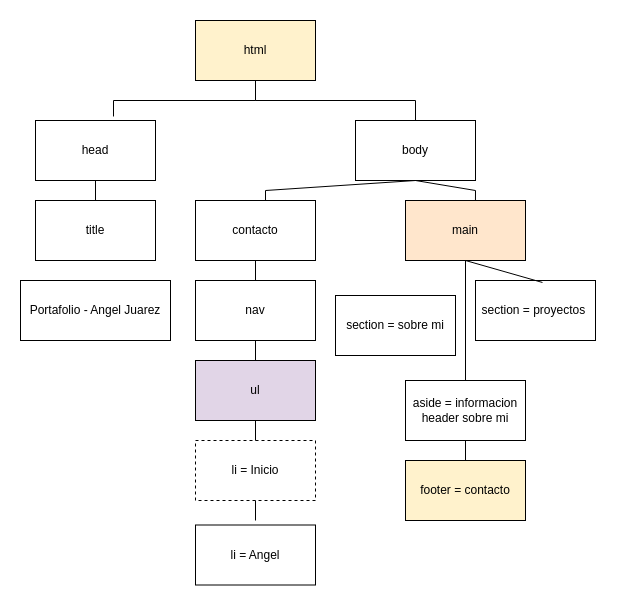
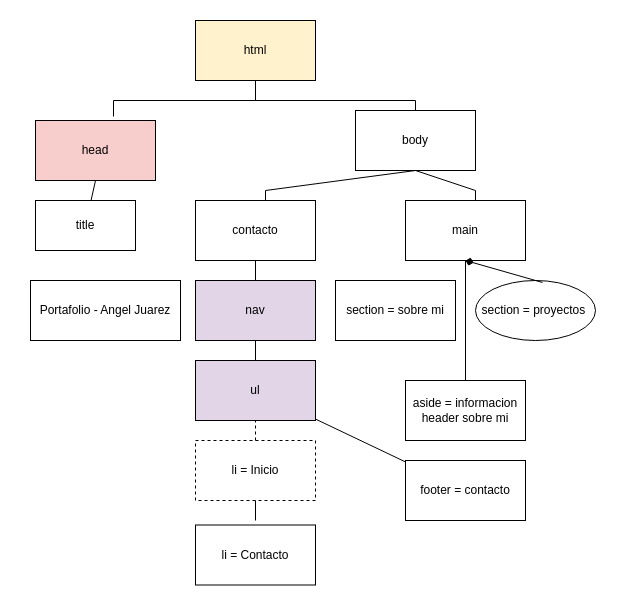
  <mxCell id="0" />
  <mxCell id="1" parent="0" />
  <mxCell id="2" value="html" style="rounded=0;whiteSpace=wrap;html=1;fillColor=#fff2cc;" vertex="1" parent="1"><mxGeometry x="195" y="20" width="120" height="60" as="geometry" /></mxCell>
- <mxCell id="3" value="head" style="rounded=0;whiteSpace=wrap;html=1;" vertex="1" parent="1"><mxGeometry x="35" y="120" width="120" height="60" as="geometry" /></mxCell>
- <mxCell id="4" value="body" style="rounded=0;whiteSpace=wrap;html=1;" vertex="1" parent="1"><mxGeometry x="355" y="120" width="120" height="60" as="geometry" /></mxCell>
- <mxCell id="5" value="title" style="rounded=0;whiteSpace=wrap;html=1;" vertex="1" parent="1"><mxGeometry x="35" y="200" width="120" height="60" as="geometry" /></mxCell>
- <mxCell id="6" value="Portafolio - Angel Juarez" style="rounded=0;whiteSpace=wrap;html=1;" vertex="1" parent="1"><mxGeometry x="20" y="280" width="150" height="60" as="geometry" /></mxCell>
+ <mxCell id="3" value="head" style="rounded=0;whiteSpace=wrap;html=1;fillColor=#f8cecc;" vertex="1" parent="1"><mxGeometry x="35" y="120" width="120" height="60" as="geometry" /></mxCell>
+ <mxCell id="4" value="body" style="rounded=0;whiteSpace=wrap;html=1;" vertex="1" parent="1"><mxGeometry x="355" y="110" width="120" height="60" as="geometry" /></mxCell>
+ <mxCell id="5" value="title" style="rounded=0;whiteSpace=wrap;html=1;" vertex="1" parent="1"><mxGeometry x="35" y="200" width="100" height="50" as="geometry" /></mxCell>
+ <mxCell id="6" value="Portafolio - Angel Juarez" style="rounded=0;whiteSpace=wrap;html=1;" vertex="1" parent="1"><mxGeometry x="30" y="280" width="150" height="60" as="geometry" /></mxCell>
  <mxCell id="7" value="contacto" style="rounded=0;whiteSpace=wrap;html=1;" vertex="1" parent="1"><mxGeometry x="195" y="200" width="120" height="60" as="geometry" /></mxCell>
- <mxCell id="8" value="nav" style="rounded=0;whiteSpace=wrap;html=1;" vertex="1" parent="1"><mxGeometry x="195" y="280" width="120" height="60" as="geometry" /></mxCell>
+ <mxCell id="8" value="nav" style="rounded=0;whiteSpace=wrap;html=1;fillColor=#e1d5e7;" vertex="1" parent="1"><mxGeometry x="195" y="280" width="120" height="60" as="geometry" /></mxCell>
  <mxCell id="9" value="ul" style="rounded=0;whiteSpace=wrap;html=1;fillColor=#e1d5e7;" vertex="1" parent="1"><mxGeometry x="195" y="360" width="120" height="60" as="geometry" /></mxCell>
- <mxCell id="10" value="li = Angel" style="rounded=0;whiteSpace=wrap;html=1;" vertex="1" parent="1"><mxGeometry x="195" y="524.5" width="120" height="60" as="geometry" /></mxCell>
+ <mxCell id="10" value="li = Contacto" style="rounded=0;whiteSpace=wrap;html=1;" vertex="1" parent="1"><mxGeometry x="195" y="524.5" width="120" height="60" as="geometry" /></mxCell>
  <mxCell id="11" value="li = Inicio" style="rounded=0;whiteSpace=wrap;html=1;dashed=1;" vertex="1" parent="1"><mxGeometry x="195" y="440" width="120" height="60" as="geometry" /></mxCell>
- <mxCell id="12" value="main" style="rounded=0;whiteSpace=wrap;html=1;fillColor=#ffe6cc;" vertex="1" parent="1"><mxGeometry x="405" y="200" width="120" height="60" as="geometry" /></mxCell>
- <mxCell id="13" value="section = sobre mi" style="rounded=0;whiteSpace=wrap;html=1;" vertex="1" parent="1"><mxGeometry x="335" y="295" width="120" height="60" as="geometry" /></mxCell>
- <mxCell id="14" value="section = proyectos&amp;nbsp;" style="rounded=0;whiteSpace=wrap;html=1;" vertex="1" parent="1"><mxGeometry x="475" y="280" width="120" height="60" as="geometry" /></mxCell>
+ <mxCell id="12" value="main" style="rounded=0;whiteSpace=wrap;html=1;" vertex="1" parent="1"><mxGeometry x="405" y="200" width="120" height="60" as="geometry" /></mxCell>
+ <mxCell id="13" value="section = sobre mi" style="rounded=0;whiteSpace=wrap;html=1;" vertex="1" parent="1"><mxGeometry x="335" y="280" width="120" height="60" as="geometry" /></mxCell>
+ <mxCell id="14" value="section = proyectos&amp;nbsp;" style="ellipse;whiteSpace=wrap;html=1;" vertex="1" parent="1"><mxGeometry x="475" y="280" width="120" height="60" as="geometry" /></mxCell>
  <mxCell id="15" style="edgeStyle=orthogonalEdgeStyle;rounded=0;orthogonalLoop=1;jettySize=auto;html=1;exitX=0.5;exitY=1;exitDx=0;exitDy=0;" edge="1" parent="1" source="13" target="13"><mxGeometry relative="1" as="geometry" /></mxCell>
  <mxCell id="16" value="aside = informacion header sobre mi" style="rounded=0;whiteSpace=wrap;html=1;" vertex="1" parent="1"><mxGeometry x="405" y="380" width="120" height="60" as="geometry" /></mxCell>
- <mxCell id="17" value="footer = contacto" style="rounded=0;whiteSpace=wrap;html=1;fillColor=#fff2cc;" vertex="1" parent="1"><mxGeometry x="405" y="460" width="120" height="60" as="geometry" /></mxCell>
+ <mxCell id="17" value="footer = contacto" style="rounded=0;whiteSpace=wrap;html=1;" vertex="1" parent="1"><mxGeometry x="405" y="460" width="120" height="60" as="geometry" /></mxCell>
  <mxCell id="18" value="" style="endArrow=none;html=1;rounded=0;exitX=0.65;exitY=-0.067;exitDx=0;exitDy=0;exitPerimeter=0;" edge="1" parent="1" source="3"><mxGeometry width="50" height="50" relative="1" as="geometry"><mxPoint x="115" y="100" as="sourcePoint" /><mxPoint x="255" y="80" as="targetPoint" /><Array as="points"><mxPoint x="113" y="100" /><mxPoint x="255" y="100" /></Array></mxGeometry></mxCell>
  <mxCell id="19" value="" style="endArrow=none;html=1;rounded=0;exitX=0.5;exitY=0;exitDx=0;exitDy=0;" edge="1" parent="1" source="4"><mxGeometry width="50" height="50" relative="1" as="geometry"><mxPoint x="205" y="130" as="sourcePoint" /><mxPoint x="255" y="80" as="targetPoint" /><Array as="points"><mxPoint x="415" y="100" /><mxPoint x="255" y="100" /></Array></mxGeometry></mxCell>
  <mxCell id="20" value="" style="endArrow=none;html=1;rounded=0;exitX=0.5;exitY=1;exitDx=0;exitDy=0;" edge="1" parent="1" source="3" target="5"><mxGeometry width="50" height="50" relative="1" as="geometry"><mxPoint x="225" y="440" as="sourcePoint" /><mxPoint x="275" y="390" as="targetPoint" /></mxGeometry></mxCell>
  <mxCell id="21" value="" style="endArrow=none;html=1;rounded=0;entryX=0.5;entryY=1;entryDx=0;entryDy=0;" edge="1" parent="1" target="4"><mxGeometry width="50" height="50" relative="1" as="geometry"><mxPoint x="265" y="200" as="sourcePoint" /><mxPoint x="275" y="390" as="targetPoint" /><Array as="points"><mxPoint x="265" y="190" /></Array></mxGeometry></mxCell>
  <mxCell id="22" value="" style="endArrow=none;html=1;rounded=0;entryX=0.5;entryY=1;entryDx=0;entryDy=0;exitX=0.583;exitY=0;exitDx=0;exitDy=0;exitPerimeter=0;" edge="1" parent="1" source="12" target="4"><mxGeometry width="50" height="50" relative="1" as="geometry"><mxPoint x="225" y="440" as="sourcePoint" /><mxPoint x="275" y="390" as="targetPoint" /><Array as="points"><mxPoint x="475" y="190" /></Array></mxGeometry></mxCell>
  <mxCell id="23" value="" style="endArrow=none;html=1;rounded=0;entryX=0.5;entryY=1;entryDx=0;entryDy=0;" edge="1" parent="1" target="7"><mxGeometry width="50" height="50" relative="1" as="geometry"><mxPoint x="255" y="280" as="sourcePoint" /><mxPoint x="275" y="390" as="targetPoint" /></mxGeometry></mxCell>
  <mxCell id="24" value="" style="endArrow=none;html=1;rounded=0;exitX=0.5;exitY=0;exitDx=0;exitDy=0;" edge="1" parent="1" source="9"><mxGeometry width="50" height="50" relative="1" as="geometry"><mxPoint x="225" y="440" as="sourcePoint" /><mxPoint x="255" y="340" as="targetPoint" /></mxGeometry></mxCell>
- <mxCell id="25" value="" style="endArrow=none;html=1;rounded=0;entryX=0.5;entryY=1;entryDx=0;entryDy=0;exitX=0.5;exitY=0;exitDx=0;exitDy=0;" edge="1" parent="1" source="11" target="9"><mxGeometry width="50" height="50" relative="1" as="geometry"><mxPoint x="225" y="440" as="sourcePoint" /><mxPoint x="275" y="390" as="targetPoint" /></mxGeometry></mxCell>
+ <mxCell id="25" value="" style="endArrow=none;html=1;rounded=0;entryX=0.5;entryY=1;entryDx=0;entryDy=0;exitX=0.5;exitY=0;exitDx=0;exitDy=0;dashed=1;" edge="1" parent="1" source="11" target="9"><mxGeometry width="50" height="50" relative="1" as="geometry"><mxPoint x="225" y="440" as="sourcePoint" /><mxPoint x="275" y="390" as="targetPoint" /></mxGeometry></mxCell>
  <mxCell id="26" value="" style="endArrow=none;html=1;rounded=0;exitX=0.5;exitY=1;exitDx=0;exitDy=0;" edge="1" parent="1" source="11"><mxGeometry width="50" height="50" relative="1" as="geometry"><mxPoint x="225" y="440" as="sourcePoint" /><mxPoint x="255" y="520" as="targetPoint" /></mxGeometry></mxCell>
- <mxCell id="27" value="" style="endArrow=none;html=1;rounded=0;entryX=0.5;entryY=1;entryDx=0;entryDy=0;exitX=0.558;exitY=0.033;exitDx=0;exitDy=0;exitPerimeter=0;" edge="1" parent="1" source="14" target="12"><mxGeometry width="50" height="50" relative="1" as="geometry"><mxPoint x="225" y="440" as="sourcePoint" /><mxPoint x="275" y="390" as="targetPoint" /></mxGeometry></mxCell>
+ <mxCell id="27" value="" style="endArrow=diamond;html=1;rounded=0;entryX=0.5;entryY=1;entryDx=0;entryDy=0;exitX=0.558;exitY=0.033;exitDx=0;exitDy=0;exitPerimeter=0;" edge="1" parent="1" source="14" target="12"><mxGeometry width="50" height="50" relative="1" as="geometry"><mxPoint x="225" y="440" as="sourcePoint" /><mxPoint x="275" y="390" as="targetPoint" /></mxGeometry></mxCell>
  <mxCell id="28" value="" style="endArrow=none;html=1;rounded=0;" edge="1" parent="1" source="16"><mxGeometry width="50" height="50" relative="1" as="geometry"><mxPoint x="225" y="440" as="sourcePoint" /><mxPoint x="465" y="260" as="targetPoint" /></mxGeometry></mxCell>
- <mxCell id="29" value="" style="endArrow=none;html=1;rounded=0;entryX=0.5;entryY=1;entryDx=0;entryDy=0;" edge="1" parent="1" source="17" target="16"><mxGeometry width="50" height="50" relative="1" as="geometry"><mxPoint x="225" y="440" as="sourcePoint" /><mxPoint x="275" y="390" as="targetPoint" /></mxGeometry></mxCell>
+ <mxCell id="29" value="" style="endArrow=none;html=1;rounded=0;" edge="1" parent="1" source="17" target="9"><mxGeometry width="50" height="50" relative="1" as="geometry"><mxPoint x="225" y="440" as="sourcePoint" /><mxPoint x="275" y="390" as="targetPoint" /></mxGeometry></mxCell>
